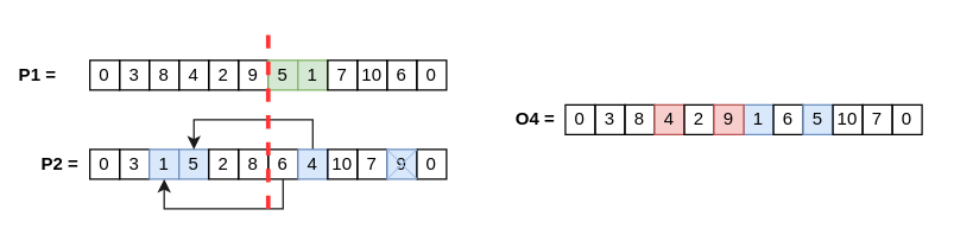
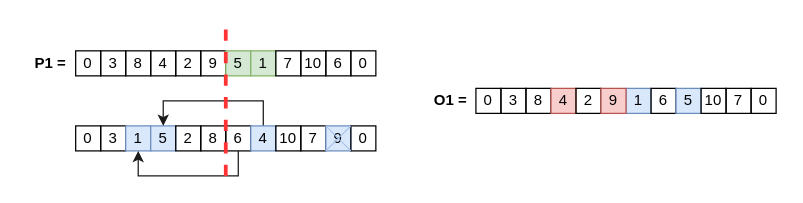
  <mxCell id="0" />
  <mxCell id="1" parent="0" />
  <mxCell id="2" value="0" style="rounded=0;whiteSpace=wrap;html=1;fillColor=none;" parent="1" vertex="1"><mxGeometry x="60" y="40" width="20" height="20" as="geometry" /></mxCell>
  <mxCell id="3" value="3" style="rounded=0;whiteSpace=wrap;html=1;fillColor=none;" parent="1" vertex="1"><mxGeometry x="80" y="40" width="20" height="20" as="geometry" /></mxCell>
  <mxCell id="4" value="8" style="rounded=0;whiteSpace=wrap;html=1;fillColor=none;" parent="1" vertex="1"><mxGeometry x="100" y="40" width="20" height="20" as="geometry" /></mxCell>
  <mxCell id="5" value="4" style="rounded=0;whiteSpace=wrap;html=1;fillColor=none;" parent="1" vertex="1"><mxGeometry x="120" y="40" width="20" height="20" as="geometry" /></mxCell>
  <mxCell id="6" value="2" style="rounded=0;whiteSpace=wrap;html=1;fillColor=none;" parent="1" vertex="1"><mxGeometry x="140" y="40" width="20" height="20" as="geometry" /></mxCell>
  <mxCell id="7" value="9" style="rounded=0;whiteSpace=wrap;html=1;fillColor=none;" parent="1" vertex="1"><mxGeometry x="160" y="40" width="20" height="20" as="geometry" /></mxCell>
  <mxCell id="8" value="5" style="rounded=0;whiteSpace=wrap;html=1;fillColor=#d5e8d4;strokeColor=#82b366;" parent="1" vertex="1"><mxGeometry x="180" y="40" width="20" height="20" as="geometry" /></mxCell>
  <mxCell id="9" value="1" style="rounded=0;whiteSpace=wrap;html=1;fillColor=#d5e8d4;strokeColor=#82b366;" parent="1" vertex="1"><mxGeometry x="200" y="40" width="20" height="20" as="geometry" /></mxCell>
  <mxCell id="10" value="7" style="rounded=0;whiteSpace=wrap;html=1;fillColor=none;" parent="1" vertex="1"><mxGeometry x="220" y="40" width="20" height="20" as="geometry" /></mxCell>
  <mxCell id="11" value="10" style="rounded=0;whiteSpace=wrap;html=1;fillColor=none;" parent="1" vertex="1"><mxGeometry x="240" y="40" width="20" height="20" as="geometry" /></mxCell>
  <mxCell id="12" value="6" style="rounded=0;whiteSpace=wrap;html=1;fillColor=none;" parent="1" vertex="1"><mxGeometry x="260" y="40" width="20" height="20" as="geometry" /></mxCell>
  <mxCell id="13" value="0" style="rounded=0;whiteSpace=wrap;html=1;fillColor=none;" parent="1" vertex="1"><mxGeometry x="280" y="40" width="20" height="20" as="geometry" /></mxCell>
  <mxCell id="14" value="0" style="rounded=0;whiteSpace=wrap;html=1;fillColor=none;" parent="1" vertex="1"><mxGeometry x="60" y="100" width="20" height="20" as="geometry" /></mxCell>
  <mxCell id="15" value="3" style="rounded=0;whiteSpace=wrap;html=1;fillColor=none;" parent="1" vertex="1"><mxGeometry x="80" y="100" width="20" height="20" as="geometry" /></mxCell>
  <mxCell id="16" value="1" style="rounded=0;whiteSpace=wrap;html=1;fillColor=#dae8fc;strokeColor=#6c8ebf;" parent="1" vertex="1"><mxGeometry x="100" y="100" width="20" height="20" as="geometry" /></mxCell>
  <mxCell id="17" value="5" style="rounded=0;whiteSpace=wrap;html=1;fillColor=#dae8fc;strokeColor=#6c8ebf;" parent="1" vertex="1"><mxGeometry x="120" y="100" width="20" height="20" as="geometry" /></mxCell>
  <mxCell id="18" value="2" style="rounded=0;whiteSpace=wrap;html=1;fillColor=none;" parent="1" vertex="1"><mxGeometry x="140" y="100" width="20" height="20" as="geometry" /></mxCell>
  <mxCell id="19" value="8" style="rounded=0;whiteSpace=wrap;html=1;fillColor=none;" parent="1" vertex="1"><mxGeometry x="160" y="100" width="20" height="20" as="geometry" /></mxCell>
  <mxCell id="20" value="6" style="rounded=0;whiteSpace=wrap;html=1;fillColor=none;" parent="1" vertex="1"><mxGeometry x="180" y="100" width="20" height="20" as="geometry" /></mxCell>
  <mxCell id="21" style="edgeStyle=orthogonalEdgeStyle;rounded=0;orthogonalLoop=1;jettySize=auto;html=1;exitX=0.5;exitY=0;exitDx=0;exitDy=0;strokeColor=#1A1A1A;strokeWidth=1;" parent="1" source="23" edge="1"><mxGeometry relative="1" as="geometry"><mxPoint x="130" y="100" as="targetPoint" /><Array as="points"><mxPoint x="210" y="80" /><mxPoint x="130" y="80" /></Array></mxGeometry></mxCell>
  <mxCell id="22" style="edgeStyle=orthogonalEdgeStyle;rounded=0;orthogonalLoop=1;jettySize=auto;html=1;exitX=0.5;exitY=1;exitDx=0;exitDy=0;entryX=0.5;entryY=1;entryDx=0;entryDy=0;strokeColor=#1A1A1A;strokeWidth=1;" parent="1" source="20" target="16" edge="1"><mxGeometry relative="1" as="geometry" /></mxCell>
  <mxCell id="23" value="4" style="rounded=0;whiteSpace=wrap;html=1;fillColor=#dae8fc;strokeColor=#6c8ebf;" parent="1" vertex="1"><mxGeometry x="200" y="100" width="20" height="20" as="geometry" /></mxCell>
  <mxCell id="24" value="10" style="rounded=0;whiteSpace=wrap;html=1;fillColor=none;" parent="1" vertex="1"><mxGeometry x="220" y="100" width="20" height="20" as="geometry" /></mxCell>
  <mxCell id="25" value="7" style="rounded=0;whiteSpace=wrap;html=1;fillColor=none;" parent="1" vertex="1"><mxGeometry x="240" y="100" width="20" height="20" as="geometry" /></mxCell>
  <mxCell id="26" value="9" style="rounded=0;whiteSpace=wrap;html=1;fillColor=#dae8fc;strokeColor=#6c8ebf;" parent="1" vertex="1"><mxGeometry x="260" y="100" width="20" height="20" as="geometry" /></mxCell>
  <mxCell id="27" value="0" style="rounded=0;whiteSpace=wrap;html=1;fillColor=none;" parent="1" vertex="1"><mxGeometry x="280" y="100" width="20" height="20" as="geometry" /></mxCell>
  <mxCell id="28" value="" style="endArrow=none;html=1;rounded=0;strokeWidth=3;strokeColor=#FF3333;dashed=1;" parent="1" edge="1"><mxGeometry width="50" height="50" relative="1" as="geometry"><mxPoint x="180" y="140" as="sourcePoint" /><mxPoint x="180" y="20" as="targetPoint" /></mxGeometry></mxCell>
- <mxCell id="29" value="P1 =" style="text;html=1;strokeColor=none;fillColor=none;align=center;verticalAlign=middle;whiteSpace=wrap;rounded=0;fontStyle=1" parent="1" vertex="1"><mxGeometry x="5" y="40" width="40" height="20" as="geometry" /></mxCell>
- <mxCell id="30" value="P2 =" style="text;html=1;strokeColor=none;fillColor=none;align=center;verticalAlign=middle;whiteSpace=wrap;rounded=0;fontStyle=1" parent="1" vertex="1"><mxGeometry x="20" y="100" width="40" height="20" as="geometry" /></mxCell>
+ <mxCell id="29" value="P1 =" style="text;html=1;strokeColor=none;fillColor=none;align=center;verticalAlign=middle;whiteSpace=wrap;rounded=0;fontStyle=1" parent="1" vertex="1"><mxGeometry x="20" y="40" width="40" height="20" as="geometry" /></mxCell>
  <mxCell id="31" value="1" style="rounded=0;whiteSpace=wrap;html=1;fillColor=#dae8fc;strokeColor=#6c8ebf;" parent="1" vertex="1"><mxGeometry x="500" y="70" width="20" height="20" as="geometry" /></mxCell>
  <mxCell id="32" value="6" style="rounded=0;whiteSpace=wrap;html=1;fillColor=none;" parent="1" vertex="1"><mxGeometry x="520" y="70" width="20" height="20" as="geometry" /></mxCell>
  <mxCell id="33" value="5" style="rounded=0;whiteSpace=wrap;html=1;fillColor=#dae8fc;strokeColor=#6c8ebf;" parent="1" vertex="1"><mxGeometry x="540" y="70" width="20" height="20" as="geometry" /></mxCell>
  <mxCell id="34" value="10" style="rounded=0;whiteSpace=wrap;html=1;fillColor=none;" parent="1" vertex="1"><mxGeometry x="560" y="70" width="20" height="20" as="geometry" /></mxCell>
  <mxCell id="35" value="7" style="rounded=0;whiteSpace=wrap;html=1;fillColor=none;" parent="1" vertex="1"><mxGeometry x="580" y="70" width="20" height="20" as="geometry" /></mxCell>
  <mxCell id="36" value="0" style="rounded=0;whiteSpace=wrap;html=1;fillColor=none;" parent="1" vertex="1"><mxGeometry x="600" y="70" width="20" height="20" as="geometry" /></mxCell>
- <mxCell id="37" value="O4 =" style="text;html=1;strokeColor=none;fillColor=none;align=center;verticalAlign=middle;whiteSpace=wrap;rounded=0;fontStyle=1" parent="1" vertex="1"><mxGeometry x="340" y="70" width="40" height="20" as="geometry" /></mxCell>
+ <mxCell id="37" value="O1 =" style="text;html=1;strokeColor=none;fillColor=none;align=center;verticalAlign=middle;whiteSpace=wrap;rounded=0;fontStyle=1" parent="1" vertex="1"><mxGeometry x="340" y="70" width="40" height="20" as="geometry" /></mxCell>
  <mxCell id="38" value="0" style="rounded=0;whiteSpace=wrap;html=1;fillColor=none;" parent="1" vertex="1"><mxGeometry x="380" y="70" width="20" height="20" as="geometry" /></mxCell>
  <mxCell id="39" value="3" style="rounded=0;whiteSpace=wrap;html=1;fillColor=none;" parent="1" vertex="1"><mxGeometry x="400" y="70" width="20" height="20" as="geometry" /></mxCell>
  <mxCell id="40" value="8" style="rounded=0;whiteSpace=wrap;html=1;fillColor=none;" parent="1" vertex="1"><mxGeometry x="420" y="70" width="20" height="20" as="geometry" /></mxCell>
  <mxCell id="41" value="4" style="rounded=0;whiteSpace=wrap;html=1;fillColor=#f8cecc;strokeColor=#b85450;" parent="1" vertex="1"><mxGeometry x="440" y="70" width="20" height="20" as="geometry" /></mxCell>
  <mxCell id="42" value="2" style="rounded=0;whiteSpace=wrap;html=1;fillColor=none;" parent="1" vertex="1"><mxGeometry x="460" y="70" width="20" height="20" as="geometry" /></mxCell>
  <mxCell id="43" value="9" style="rounded=0;whiteSpace=wrap;html=1;fillColor=#f8cecc;strokeColor=#b85450;" parent="1" vertex="1"><mxGeometry x="480" y="70" width="20" height="20" as="geometry" /></mxCell>
  <mxCell id="44" value="" style="endArrow=none;html=1;rounded=0;exitX=0;exitY=1;exitDx=0;exitDy=0;entryX=1;entryY=0;entryDx=0;entryDy=0;strokeColor=#A9C4EB;" edge="1" parent="1" source="26" target="26"><mxGeometry width="50" height="50" relative="1" as="geometry"><mxPoint x="350" y="-20" as="sourcePoint" /><mxPoint x="400" y="-70" as="targetPoint" /></mxGeometry></mxCell>
  <mxCell id="45" value="" style="endArrow=none;html=1;rounded=0;exitX=0;exitY=0;exitDx=0;exitDy=0;entryX=0;entryY=1;entryDx=0;entryDy=0;strokeColor=#A9C4EB;" edge="1" parent="1" source="26" target="27"><mxGeometry width="50" height="50" relative="1" as="geometry"><mxPoint x="270" y="130" as="sourcePoint" /><mxPoint x="290" y="110" as="targetPoint" /></mxGeometry></mxCell>
